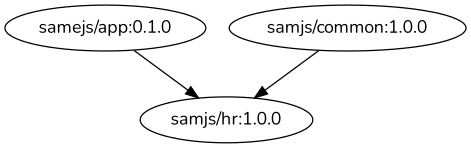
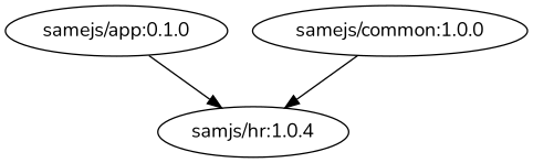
  digraph {
    fontname=Nunito
    node [fontname=Nunito]
    edge [fontname=Nunito]
    "samejs/app:0.1.0"
-   "samjs/hr:1.0.0"
-   "samjs/common:1.0.0"
+   "samjs/hr:1.0.0" [label="samjs/hr:1.0.4"]
+   "samjs/common:1.0.0" [label="samejs/common:1.0.0"]
    "samejs/app:0.1.0" -> "samjs/hr:1.0.0"
    "samjs/common:1.0.0" -> "samjs/hr:1.0.0"
  }
